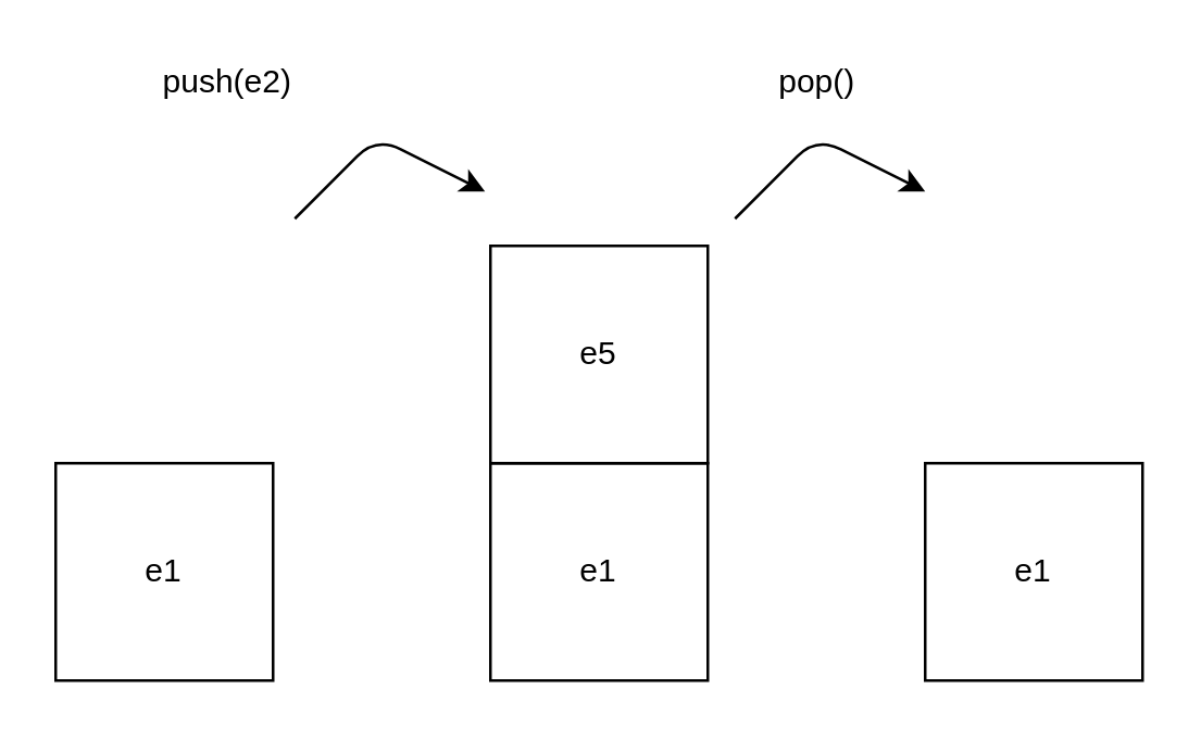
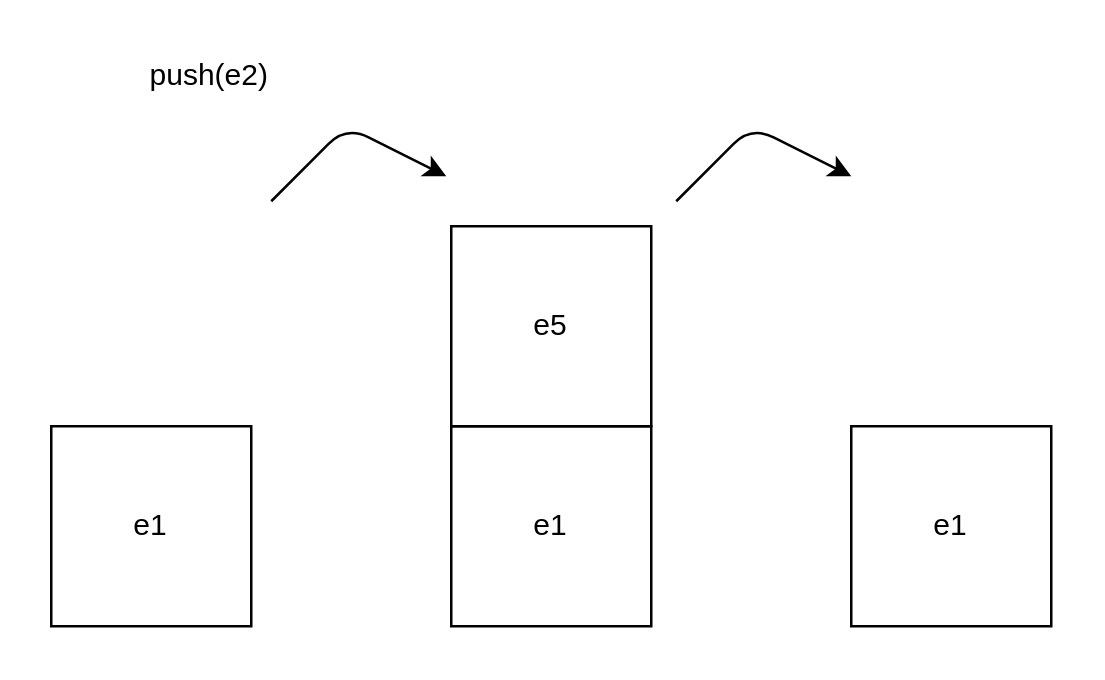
  <mxCell id="0" />
  <mxCell id="1" parent="0" />
  <mxCell id="2" value="e1" style="whiteSpace=wrap;html=1;aspect=fixed;" vertex="1" parent="1"><mxGeometry x="20" y="170" width="80" height="80" as="geometry" /></mxCell>
  <mxCell id="3" value="e1" style="whiteSpace=wrap;html=1;aspect=fixed;" vertex="1" parent="1"><mxGeometry x="180" y="170" width="80" height="80" as="geometry" /></mxCell>
  <mxCell id="4" value="e5" style="whiteSpace=wrap;html=1;aspect=fixed;" vertex="1" parent="1"><mxGeometry x="180" y="90" width="80" height="80" as="geometry" /></mxCell>
  <mxCell id="5" value="" style="endArrow=classic;html=1;" edge="1" parent="1"><mxGeometry width="50" height="50" relative="1" as="geometry"><mxPoint x="108" y="80" as="sourcePoint" /><mxPoint x="178" y="70" as="targetPoint" /><Array as="points"><mxPoint x="138" y="50" /></Array></mxGeometry></mxCell>
  <mxCell id="6" value="push(e2)" style="text;html=1;align=center;verticalAlign=middle;resizable=0;points=[];autosize=1;strokeColor=none;fillColor=none;" vertex="1" parent="1"><mxGeometry x="53" y="20" width="60" height="20" as="geometry" /></mxCell>
  <mxCell id="7" value="e1" style="whiteSpace=wrap;html=1;aspect=fixed;" vertex="1" parent="1"><mxGeometry x="340" y="170" width="80" height="80" as="geometry" /></mxCell>
  <mxCell id="8" value="" style="endArrow=classic;html=1;" edge="1" parent="1"><mxGeometry width="50" height="50" relative="1" as="geometry"><mxPoint x="270" y="80" as="sourcePoint" /><mxPoint x="340" y="70" as="targetPoint" /><Array as="points"><mxPoint x="300" y="50" /></Array></mxGeometry></mxCell>
- <mxCell id="9" value="pop()" style="text;html=1;align=center;verticalAlign=middle;resizable=0;points=[];autosize=1;strokeColor=none;fillColor=none;" vertex="1" parent="1"><mxGeometry x="280" y="20" width="40" height="20" as="geometry" /></mxCell>
